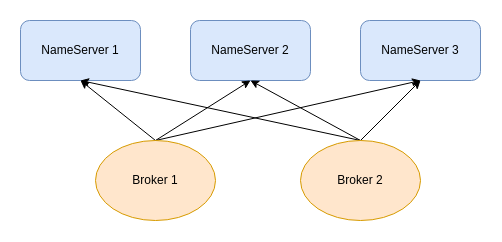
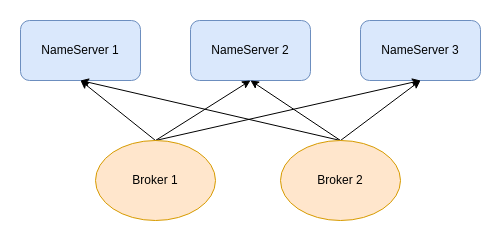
  <mxCell id="0" />
  <mxCell id="1" parent="0" />
  <mxCell id="2" value="NameServer 1" style="rounded=1;whiteSpace=wrap;html=1;fillColor=#dae8fc;strokeColor=#6c8ebf;" vertex="1" parent="1"><mxGeometry x="20" y="20" width="120" height="60" as="geometry" /></mxCell>
  <mxCell id="3" value="NameServer 2" style="rounded=1;whiteSpace=wrap;html=1;fillColor=#dae8fc;strokeColor=#6c8ebf;" vertex="1" parent="1"><mxGeometry x="190" y="20" width="120" height="60" as="geometry" /></mxCell>
  <mxCell id="4" value="NameServer 3" style="rounded=1;whiteSpace=wrap;html=1;fillColor=#dae8fc;strokeColor=#6c8ebf;" vertex="1" parent="1"><mxGeometry x="360" y="20" width="120" height="60" as="geometry" /></mxCell>
  <mxCell id="5" style="rounded=0;orthogonalLoop=1;jettySize=auto;html=1;exitX=0.5;exitY=0;exitDx=0;exitDy=0;entryX=0.5;entryY=1;entryDx=0;entryDy=0;" edge="1" parent="1" source="8" target="2"><mxGeometry relative="1" as="geometry" /></mxCell>
  <mxCell id="6" style="edgeStyle=none;rounded=0;orthogonalLoop=1;jettySize=auto;html=1;exitX=0.5;exitY=0;exitDx=0;exitDy=0;entryX=0.5;entryY=1;entryDx=0;entryDy=0;" edge="1" parent="1" source="8" target="3"><mxGeometry relative="1" as="geometry" /></mxCell>
  <mxCell id="7" style="edgeStyle=none;rounded=0;orthogonalLoop=1;jettySize=auto;html=1;exitX=0.5;exitY=0;exitDx=0;exitDy=0;entryX=0.5;entryY=1;entryDx=0;entryDy=0;" edge="1" parent="1" source="8" target="4"><mxGeometry relative="1" as="geometry" /></mxCell>
  <mxCell id="8" value="Broker 1" style="ellipse;whiteSpace=wrap;html=1;fillColor=#ffe6cc;strokeColor=#d79b00;" vertex="1" parent="1"><mxGeometry x="95" y="140" width="120" height="80" as="geometry" /></mxCell>
  <mxCell id="9" style="edgeStyle=none;rounded=0;orthogonalLoop=1;jettySize=auto;html=1;exitX=0.5;exitY=0;exitDx=0;exitDy=0;entryX=0.5;entryY=1;entryDx=0;entryDy=0;" edge="1" parent="1" source="12" target="2"><mxGeometry relative="1" as="geometry" /></mxCell>
  <mxCell id="10" style="edgeStyle=none;rounded=0;orthogonalLoop=1;jettySize=auto;html=1;exitX=0.5;exitY=0;exitDx=0;exitDy=0;" edge="1" parent="1" source="12"><mxGeometry relative="1" as="geometry"><mxPoint x="250" y="80" as="targetPoint" /></mxGeometry></mxCell>
  <mxCell id="11" style="edgeStyle=none;rounded=0;orthogonalLoop=1;jettySize=auto;html=1;exitX=0.5;exitY=0;exitDx=0;exitDy=0;" edge="1" parent="1" source="12"><mxGeometry relative="1" as="geometry"><mxPoint x="420" y="80" as="targetPoint" /></mxGeometry></mxCell>
- <mxCell id="12" value="Broker 2" style="ellipse;whiteSpace=wrap;html=1;fillColor=#ffe6cc;strokeColor=#d79b00;" vertex="1" parent="1"><mxGeometry x="300" y="140" width="120" height="80" as="geometry" /></mxCell>
+ <mxCell id="12" value="Broker 2" style="ellipse;whiteSpace=wrap;html=1;fillColor=#ffe6cc;strokeColor=#d79b00;" vertex="1" parent="1"><mxGeometry x="280" y="140" width="120" height="80" as="geometry" /></mxCell>
